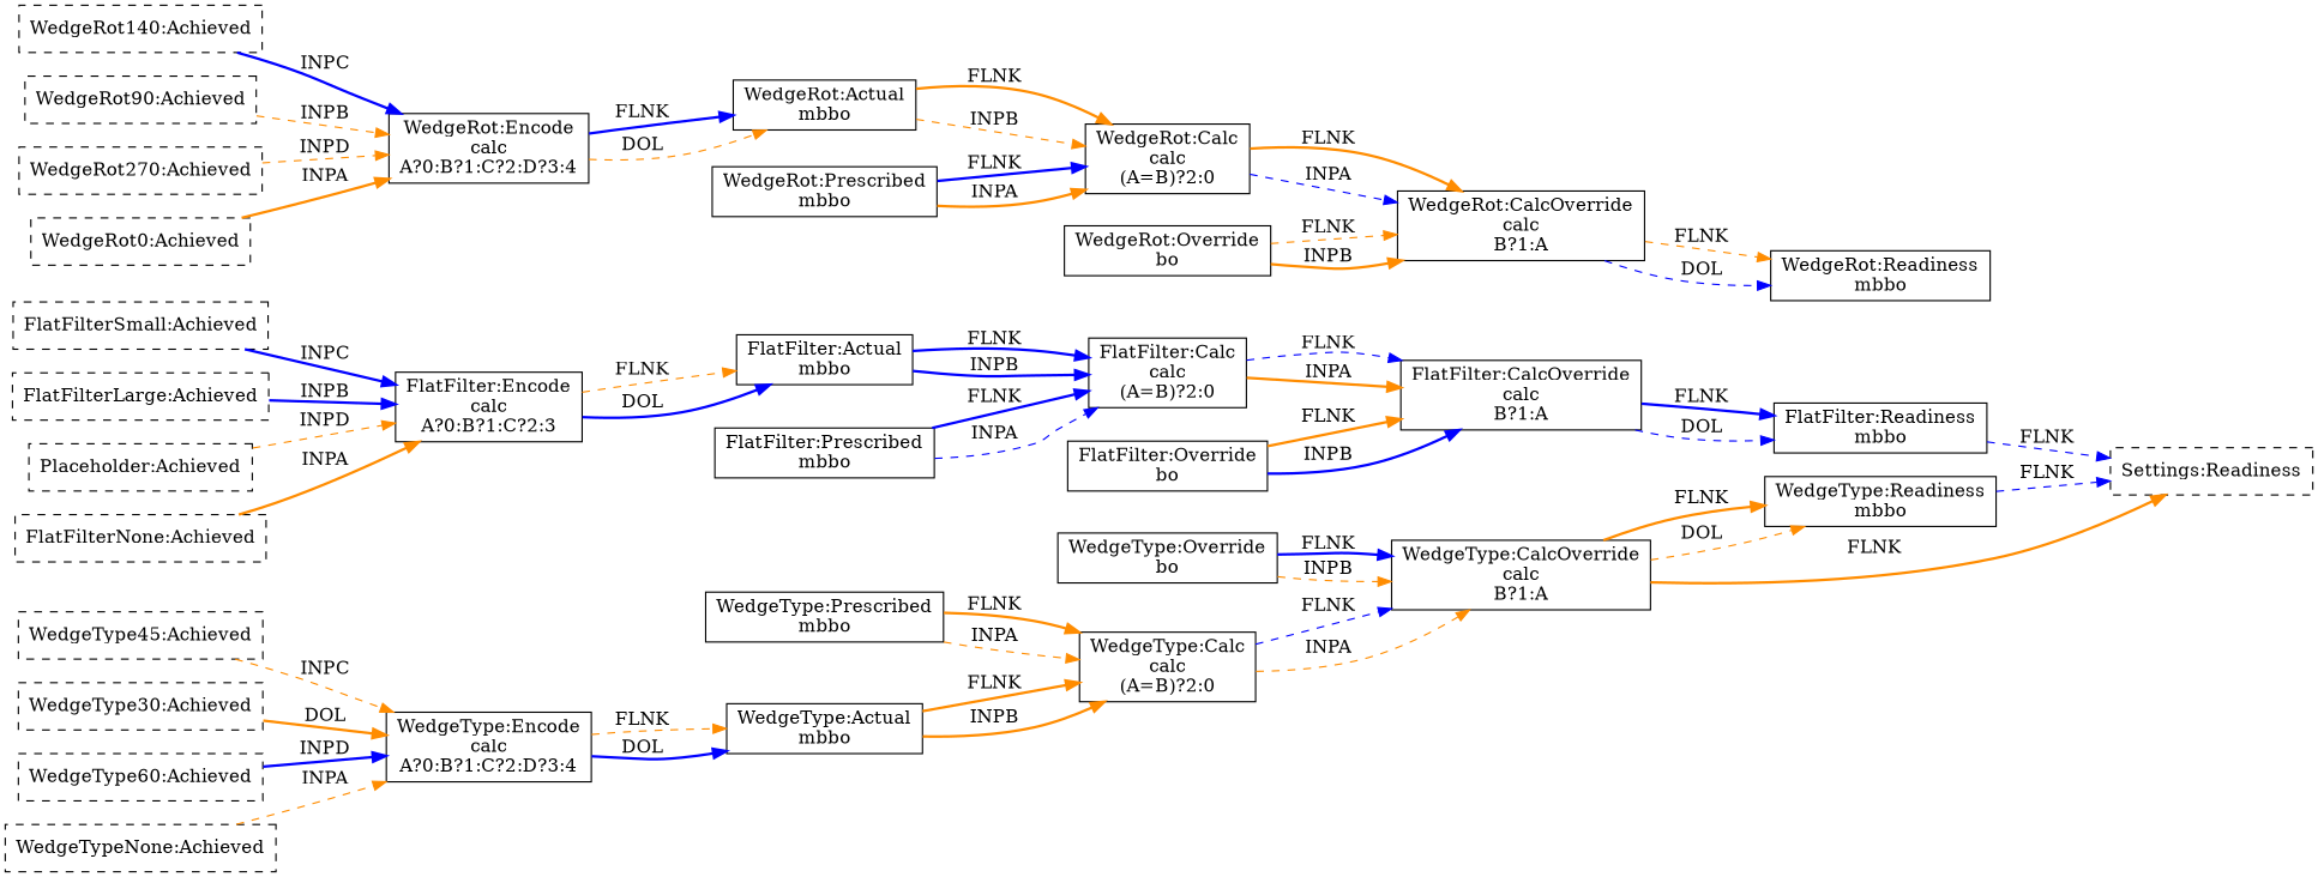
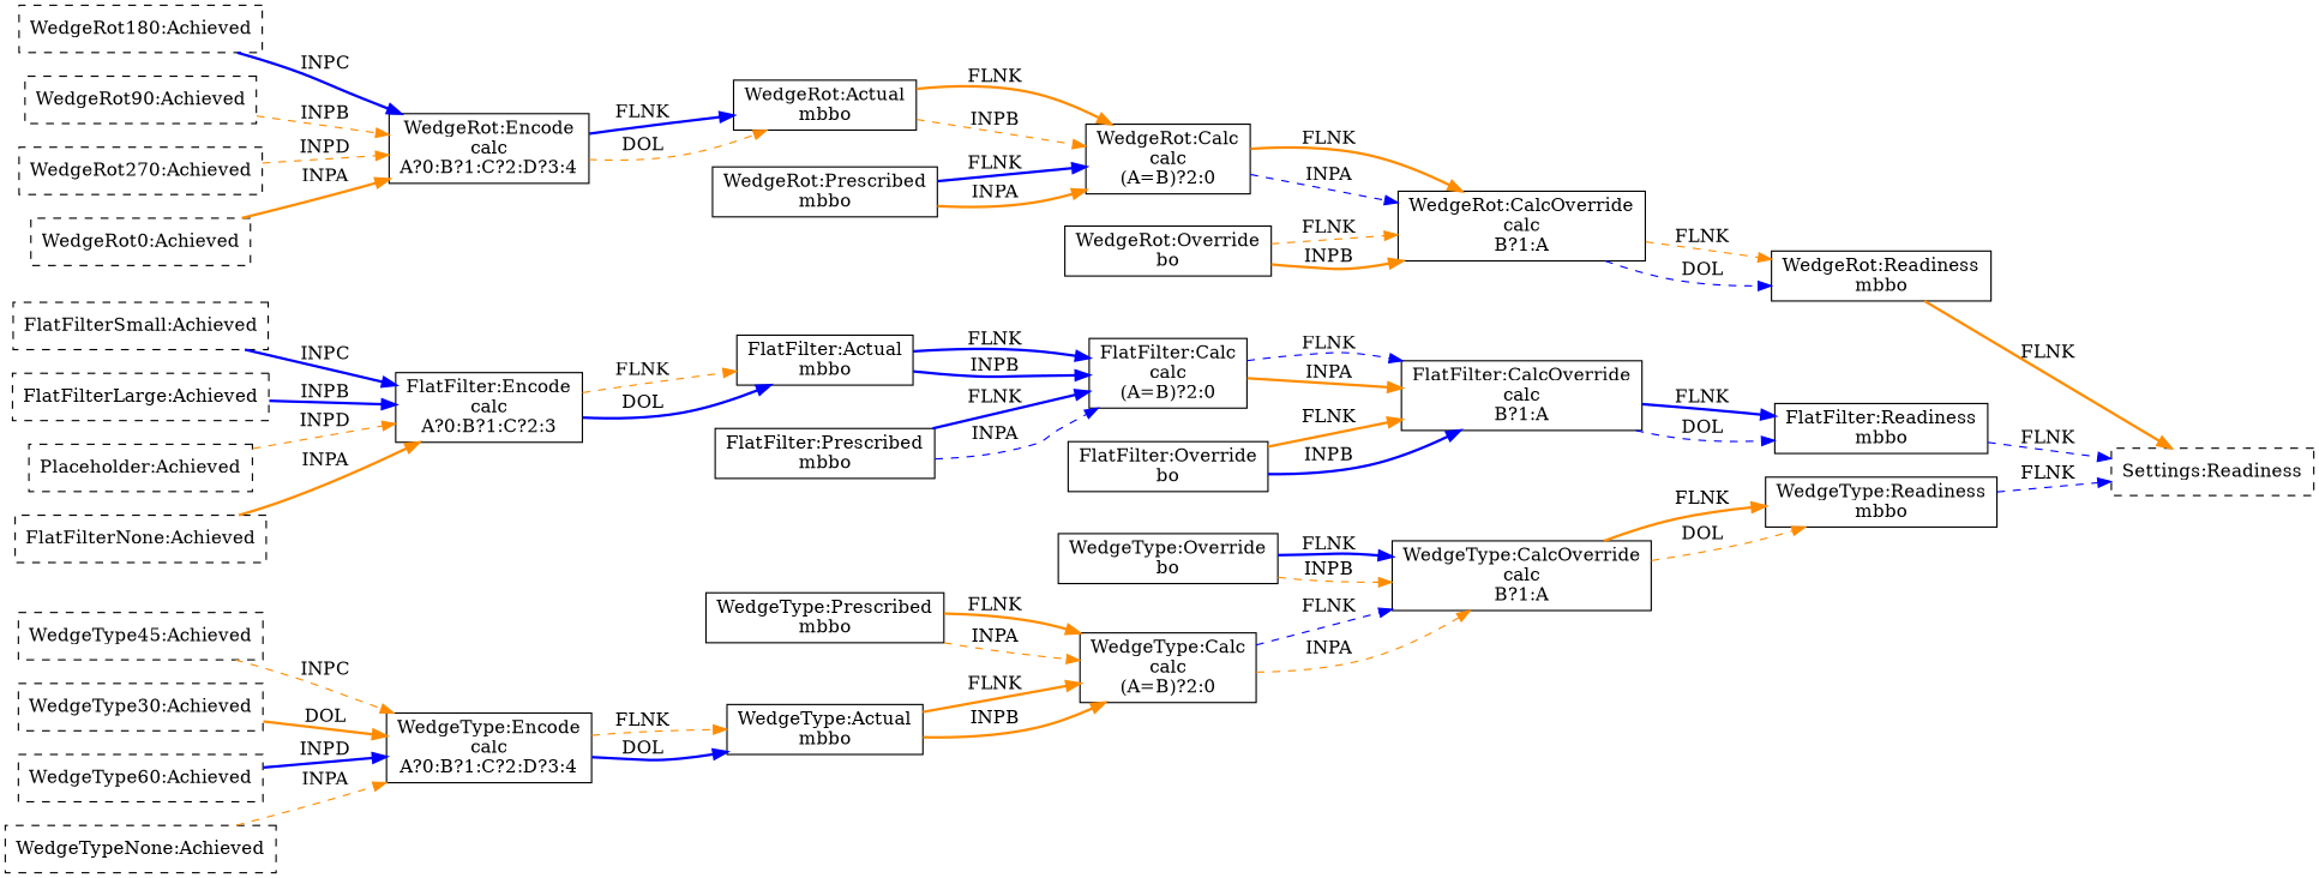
  digraph {
    rankdir=LR
    node [shape=box]
    edge [color=darkorange style=bold]
    n1 [label="WedgeType:Encode\ncalc\nA?0:B?1:C?2:D?3:4"]
    n2 [label="WedgeType:Actual\nmbbo"]
    n3 [label="WedgeType:Calc\ncalc\n(A=B)?2:0"]
    "WedgeType45:Achieved" [style=dashed]
    "WedgeType30:Achieved" [style=dashed]
    "WedgeType60:Achieved" [style=dashed]
    "WedgeTypeNone:Achieved" [style=dashed]
    n8 [label="WedgeType:CalcOverride\ncalc\nB?1:A"]
    n9 [label="WedgeType:Prescribed\nmbbo"]
    n10 [label="WedgeType:Readiness\nmbbo"]
    "Settings:Readiness" [style=dashed]
    n12 [label="WedgeType:Override\nbo"]
    n13 [label="WedgeRot:Encode\ncalc\nA?0:B?1:C?2:D?3:4"]
    n14 [label="WedgeRot:Actual\nmbbo"]
    n15 [label="WedgeRot:Calc\ncalc\n(A=B)?2:0"]
-   "WedgeRot180:Achieved" [style=dashed label="WedgeRot140:Achieved"]
+   "WedgeRot180:Achieved" [style=dashed]
    "WedgeRot90:Achieved" [style=dashed]
    "WedgeRot270:Achieved" [style=dashed]
    "WedgeRot0:Achieved" [style=dashed]
    n20 [label="WedgeRot:CalcOverride\ncalc\nB?1:A"]
    n21 [label="WedgeRot:Prescribed\nmbbo"]
    n22 [label="WedgeRot:Readiness\nmbbo"]
    n23 [label="WedgeRot:Override\nbo"]
    n24 [label="FlatFilter:Encode\ncalc\nA?0:B?1:C?2:3"]
    n25 [label="FlatFilter:Actual\nmbbo"]
    n26 [label="FlatFilter:Calc\ncalc\n(A=B)?2:0"]
    "FlatFilterSmall:Achieved" [style=dashed]
    "FlatFilterLarge:Achieved" [style=dashed]
    "Placeholder:Achieved" [style=dashed]
    "FlatFilterNone:Achieved" [style=dashed]
    n31 [label="FlatFilter:CalcOverride\ncalc\nB?1:A"]
    n32 [label="FlatFilter:Prescribed\nmbbo"]
    n33 [label="FlatFilter:Readiness\nmbbo"]
    n34 [label="FlatFilter:Override\nbo"]
    n1 -> n2 [label="FLNK  " style=dashed]
    n1 -> n2 [color=blue label="DOL  "]
    n2 -> n3 [label="FLNK  "]
    n2 -> n3 [label="INPB  "]
    n3 -> n8 [color=blue label="FLNK  " style=dashed]
    n3 -> n8 [label="INPA  " style=dashed]
    "WedgeType45:Achieved" -> n1 [label="INPC  " style=dashed]
    "WedgeType30:Achieved" -> n1 [label="DOL  "]
    "WedgeType60:Achieved" -> n1 [color=blue label="INPD  "]
    "WedgeTypeNone:Achieved" -> n1 [label="INPA  " style=dashed]
    n8 -> n10 [label="FLNK  "]
    n8 -> n10 [label="DOL  " style=dashed]
    n9 -> n3 [label="FLNK  "]
    n9 -> n3 [label="INPA  " style=dashed]
    n10 -> "Settings:Readiness" [color=blue label="FLNK  " style=dashed]
    n12 -> n8 [color=blue label="FLNK  "]
    n12 -> n8 [label="INPB  " style=dashed]
    n13 -> n14 [color=blue label="FLNK  "]
    n13 -> n14 [label="DOL  " style=dashed]
    n14 -> n15 [label="FLNK  "]
    n14 -> n15 [label="INPB  " style=dashed]
    n15 -> n20 [label="FLNK  "]
    n15 -> n20 [color=blue label="INPA  " style=dashed]
    "WedgeRot180:Achieved" -> n13 [color=blue label="INPC  "]
    "WedgeRot90:Achieved" -> n13 [label="INPB  " style=dashed]
    "WedgeRot270:Achieved" -> n13 [label="INPD  " style=dashed]
    "WedgeRot0:Achieved" -> n13 [label="INPA  "]
    n20 -> n22 [label="FLNK  " style=dashed]
    n20 -> n22 [color=blue label="DOL  " style=dashed]
    n21 -> n15 [color=blue label="FLNK  "]
    n21 -> n15 [label="INPA  "]
-   n8 -> "Settings:Readiness" [label="FLNK  "]
+   n22 -> "Settings:Readiness" [label="FLNK  "]
    n23 -> n20 [label="FLNK  " style=dashed]
    n23 -> n20 [label="INPB  "]
    n24 -> n25 [label="FLNK  " style=dashed]
    n24 -> n25 [color=blue label="DOL  "]
    n25 -> n26 [color=blue label="FLNK  "]
    n25 -> n26 [color=blue label="INPB  "]
    n26 -> n31 [color=blue label="FLNK  " style=dashed]
    n26 -> n31 [label="INPA  "]
    "FlatFilterSmall:Achieved" -> n24 [color=blue label="INPC  "]
    "FlatFilterLarge:Achieved" -> n24 [color=blue label="INPB  "]
    "Placeholder:Achieved" -> n24 [label="INPD  " style=dashed]
    "FlatFilterNone:Achieved" -> n24 [label="INPA  "]
    n31 -> n33 [color=blue label="FLNK  "]
    n31 -> n33 [color=blue label="DOL  " style=dashed]
    n32 -> n26 [color=blue label="FLNK  "]
    n32 -> n26 [color=blue label="INPA  " style=dashed]
    n33 -> "Settings:Readiness" [color=blue label="FLNK  " style=dashed]
    n34 -> n31 [label="FLNK  "]
    n34 -> n31 [color=blue label="INPB  "]
  }
